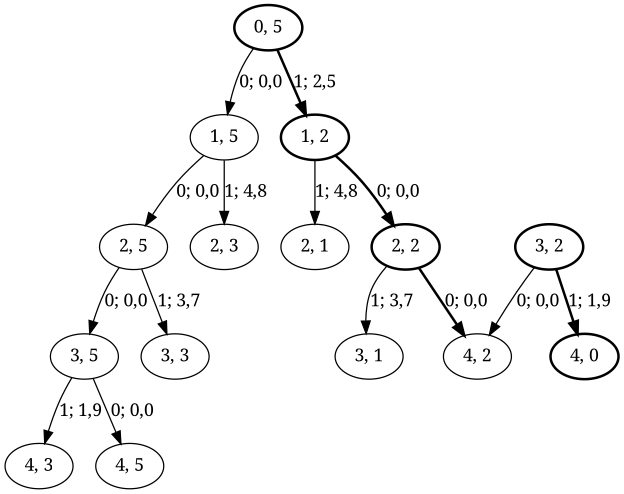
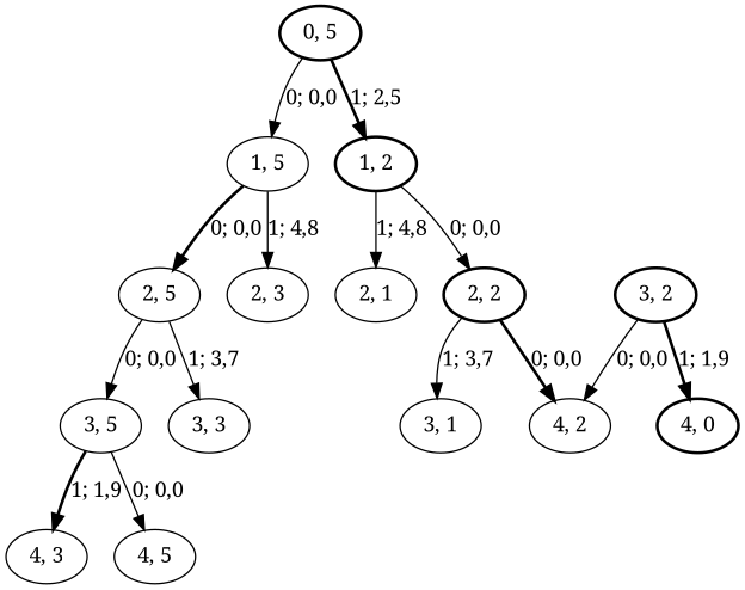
  strict digraph {
    fontname="Noto Serif"
    node [fontname="Noto Serif" style=solid]
    edge [fontname="Noto Serif" style=solid]
    n1 [label="4, 3"]
    n2 [label="3, 1"]
    n3 [label="2, 1"]
    n4 [label="3, 3"]
    n5 [label="4, 2"]
    n6 [label="3, 2" style=bold]
    n7 [label="4, 0" style=bold]
    n8 [label="2, 3"]
    n9 [label="2, 2" style=bold]
    n10 [label="1, 2" style=bold]
    n11 [label="4, 5"]
    n12 [label="3, 5"]
    n13 [label="2, 5"]
    n14 [label="1, 5"]
    n15 [label="0, 5" style=bold]
    n6 -> n5 [label="0; 0,0"]
    n6 -> n7 [label="1; 1,9" style=bold]
    n9 -> n2 [label="1; 3,7"]
    n9 -> n5 [label="0; 0,0" style=bold]
    n10 -> n3 [label="1; 4,8"]
-   n10 -> n9 [label="0; 0,0" style=bold]
-   n12 -> n1 [label="1; 1,9"]
+   n10 -> n9 [label="0; 0,0"]
+   n12 -> n1 [label="1; 1,9" style=bold]
    n12 -> n11 [label="0; 0,0"]
    n13 -> n4 [label="1; 3,7"]
    n13 -> n12 [label="0; 0,0"]
    n14 -> n8 [label="1; 4,8"]
-   n14 -> n13 [label="0; 0,0"]
+   n14 -> n13 [label="0; 0,0" style=bold]
    n15 -> n10 [label="1; 2,5" style=bold]
    n15 -> n14 [label="0; 0,0"]
  }
